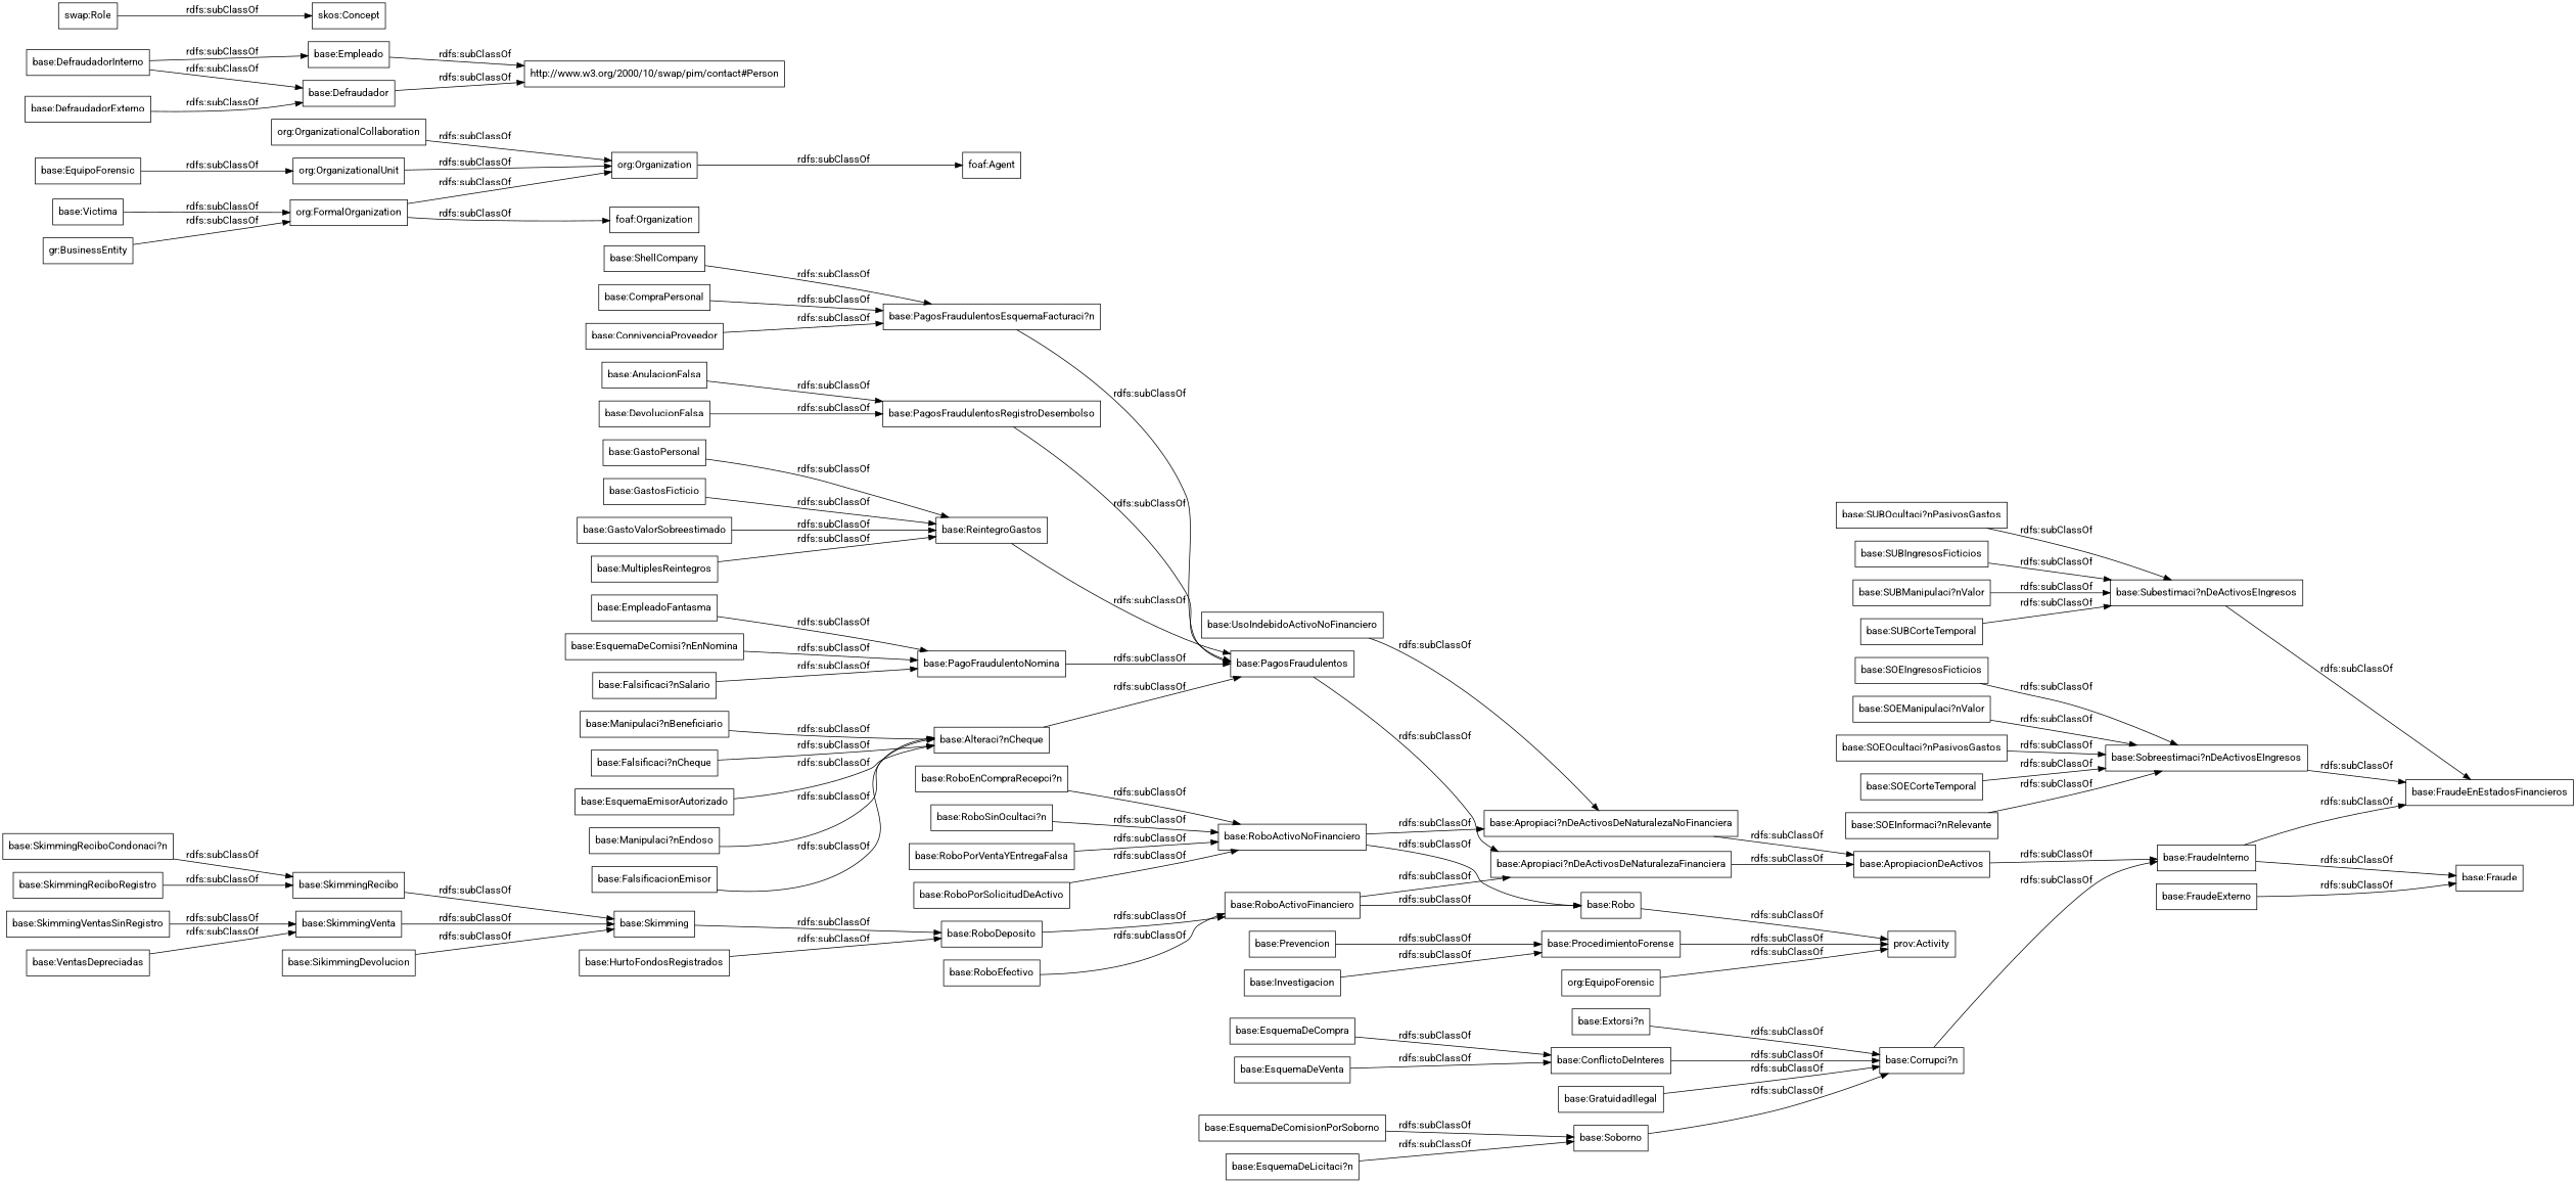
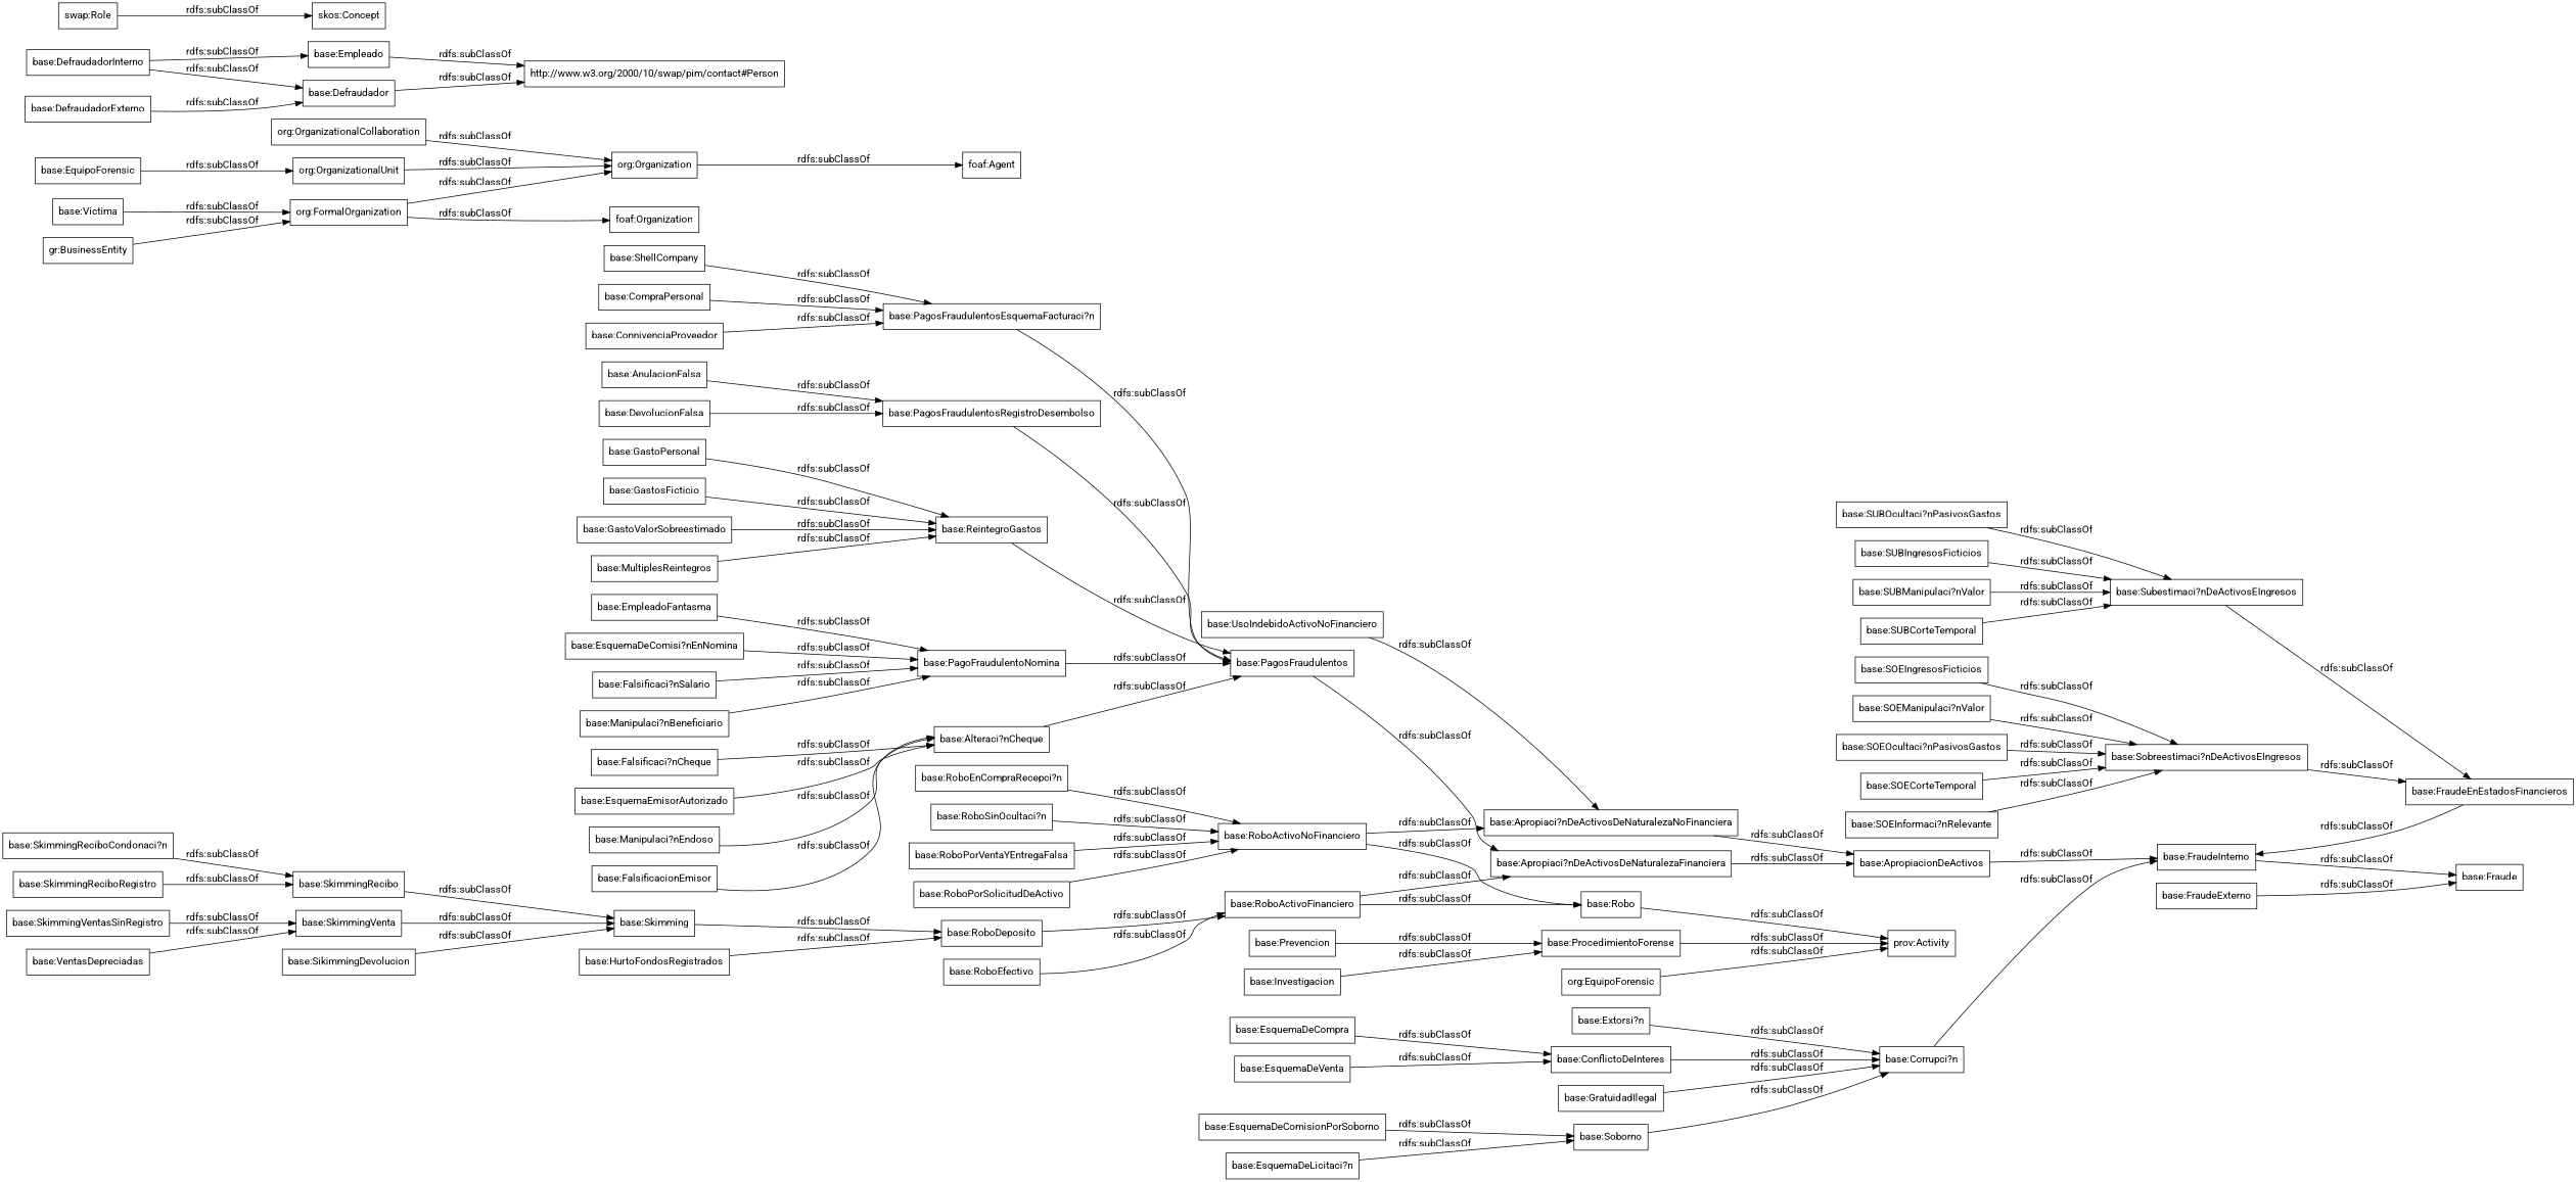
  digraph {
    fontname=Roboto
    rankdir=LR
    node [color=black fontname=Roboto shape=rectangle]
    edge [fontname=Roboto]
    "base:Apropiaci?nDeActivosDeNaturalezaNoFinanciera"
    "base:ApropiacionDeActivos"
    "base:FraudeInterno"
    "base:RoboEfectivo"
    "base:RoboActivoFinanciero"
    "base:Apropiaci?nDeActivosDeNaturalezaFinanciera"
    "base:Robo"
    "base:SkimmingReciboCondonaci?n"
    "base:SkimmingRecibo"
    "base:Skimming"
    "base:Soborno"
    "base:Corrupci?n"
    "base:MultiplesReintegros"
    "base:ReintegroGastos"
    "base:PagosFraudulentos"
    "base:EsquemaDeComisionPorSoborno"
    "base:SUBOcultaci?nPasivosGastos"
    "base:Subestimaci?nDeActivosEIngresos"
    "base:FraudeEnEstadosFinancieros"
    "base:SUBIngresosFicticios"
    "base:GratuidadIlegal"
    "base:GastoPersonal"
    "base:EsquemaDeComisi?nEnNomina"
    "base:PagoFraudulentoNomina"
    "base:SkimmingVentasSinRegistro"
    "base:SkimmingVenta"
    "base:RoboPorSolicitudDeActivo"
    "base:RoboActivoNoFinanciero"
    "base:Victima"
    "org:FormalOrganization"
    "org:Organization"
    "foaf:Organization"
    "base:GastosFicticio"
    "base:VentasDepreciadas"
    "base:EsquemaEmisorAutorizado"
    "base:Alteraci?nCheque"
    "base:ProcedimientoForense"
    "prov:Activity"
    "base:RoboDeposito"
    "base:Fraude"
    "base:GastoValorSobreestimado"
    "base:Prevencion"
    "base:SUBManipulaci?nValor"
    "base:FraudeExterno"
    "base:EsquemaDeCompra"
    "base:ConflictoDeInteres"
    "base:SOEIngresosFicticios"
    "base:Sobreestimaci?nDeActivosEIngresos"
    "org:OrganizationalUnit"
    "foaf:Agent"
    "base:PagosFraudulentosEsquemaFacturaci?n"
    "base:ConnivenciaProveedor"
    "base:DefraudadorInterno"
    "base:Empleado"
    "base:Defraudador"
    "http://www.w3.org/2000/10/swap/pim/contact#Person"
    "base:DevolucionFalsa"
    "base:PagosFraudulentosRegistroDesembolso"
    "base:EquipoForensic"
    "base:SOEManipulaci?nValor"
    "base:SOEOcultaci?nPasivosGastos"
    "base:Manipulaci?nEndoso"
    "base:Falsificaci?nSalario"
    "base:UsoIndebidoActivoNoFinanciero"
    "base:DefraudadorExterno"
    "base:SkimmingReciboRegistro"
    "base:RoboEnCompraRecepci?n"
    "base:HurtoFondosRegistrados"
    "base:EsquemaDeVenta"
    "base:FalsificacionEmisor"
    "base:SUBCorteTemporal"
    "base:SOECorteTemporal"
    "base:AnulacionFalsa"
    "base:ShellCompany"
    "base:SOEInformaci?nRelevante"
    "base:Investigacion"
    "base:Falsificaci?nCheque"
    "base:CompraPersonal"
    "base:Extorsi?n"
    "base:RoboSinOcultaci?n"
    "base:EmpleadoFantasma"
    "base:Manipulaci?nBeneficiario"
    "base:SikimmingDevolucion"
    "base:EsquemaDeLicitaci?n"
    "base:RoboPorVentaYEntregaFalsa"
    "org:OrganizationalCollaboration"
    n87 [label="swap:Role"]
    "skos:Concept"
    n89 [label="org:EquipoForensic"]
    "gr:BusinessEntity"
    "base:Apropiaci?nDeActivosDeNaturalezaNoFinanciera" -> "base:ApropiacionDeActivos" [label="rdfs:subClassOf"]
    "base:ApropiacionDeActivos" -> "base:FraudeInterno" [label="rdfs:subClassOf"]
    "base:FraudeInterno" -> "base:Fraude" [label="rdfs:subClassOf"]
    "base:RoboEfectivo" -> "base:RoboActivoFinanciero" [label="rdfs:subClassOf"]
    "base:RoboActivoFinanciero" -> "base:Apropiaci?nDeActivosDeNaturalezaFinanciera" [label="rdfs:subClassOf"]
    "base:RoboActivoFinanciero" -> "base:Robo" [label="rdfs:subClassOf"]
    "base:Apropiaci?nDeActivosDeNaturalezaFinanciera" -> "base:ApropiacionDeActivos" [label="rdfs:subClassOf"]
    "base:Robo" -> "prov:Activity" [label="rdfs:subClassOf"]
    "base:SkimmingReciboCondonaci?n" -> "base:SkimmingRecibo" [label="rdfs:subClassOf"]
    "base:SkimmingRecibo" -> "base:Skimming" [label="rdfs:subClassOf"]
    "base:Skimming" -> "base:RoboDeposito" [label="rdfs:subClassOf"]
    "base:Soborno" -> "base:Corrupci?n" [label="rdfs:subClassOf"]
    "base:Corrupci?n" -> "base:FraudeInterno" [label="rdfs:subClassOf"]
    "base:MultiplesReintegros" -> "base:ReintegroGastos" [label="rdfs:subClassOf"]
    "base:ReintegroGastos" -> "base:PagosFraudulentos" [label="rdfs:subClassOf"]
    "base:PagosFraudulentos" -> "base:Apropiaci?nDeActivosDeNaturalezaFinanciera" [label="rdfs:subClassOf"]
    "base:EsquemaDeComisionPorSoborno" -> "base:Soborno" [label="rdfs:subClassOf"]
    "base:SUBOcultaci?nPasivosGastos" -> "base:Subestimaci?nDeActivosEIngresos" [label="rdfs:subClassOf"]
    "base:Subestimaci?nDeActivosEIngresos" -> "base:FraudeEnEstadosFinancieros" [label="rdfs:subClassOf"]
-   "base:FraudeInterno" -> "base:FraudeEnEstadosFinancieros" [label="rdfs:subClassOf"]
+   "base:FraudeEnEstadosFinancieros" -> "base:FraudeInterno" [label="rdfs:subClassOf"]
    "base:SUBIngresosFicticios" -> "base:Subestimaci?nDeActivosEIngresos" [label="rdfs:subClassOf"]
    "base:GratuidadIlegal" -> "base:Corrupci?n" [label="rdfs:subClassOf"]
    "base:GastoPersonal" -> "base:ReintegroGastos" [label="rdfs:subClassOf"]
    "base:EsquemaDeComisi?nEnNomina" -> "base:PagoFraudulentoNomina" [label="rdfs:subClassOf"]
    "base:PagoFraudulentoNomina" -> "base:PagosFraudulentos" [label="rdfs:subClassOf"]
    "base:SkimmingVentasSinRegistro" -> "base:SkimmingVenta" [label="rdfs:subClassOf"]
    "base:SkimmingVenta" -> "base:Skimming" [label="rdfs:subClassOf"]
    "base:RoboPorSolicitudDeActivo" -> "base:RoboActivoNoFinanciero" [label="rdfs:subClassOf"]
    "base:RoboActivoNoFinanciero" -> "base:Apropiaci?nDeActivosDeNaturalezaNoFinanciera" [label="rdfs:subClassOf"]
    "base:RoboActivoNoFinanciero" -> "base:Robo" [label="rdfs:subClassOf"]
    "base:Victima" -> "org:FormalOrganization" [label="rdfs:subClassOf"]
    "org:FormalOrganization" -> "org:Organization" [label="rdfs:subClassOf"]
    "org:FormalOrganization" -> "foaf:Organization" [label="rdfs:subClassOf"]
    "org:Organization" -> "foaf:Agent" [label="rdfs:subClassOf"]
    "base:GastosFicticio" -> "base:ReintegroGastos" [label="rdfs:subClassOf"]
    "base:VentasDepreciadas" -> "base:SkimmingVenta" [label="rdfs:subClassOf"]
    "base:EsquemaEmisorAutorizado" -> "base:Alteraci?nCheque" [label="rdfs:subClassOf"]
    "base:Alteraci?nCheque" -> "base:PagosFraudulentos" [label="rdfs:subClassOf"]
    "base:ProcedimientoForense" -> "prov:Activity" [label="rdfs:subClassOf"]
    "base:RoboDeposito" -> "base:RoboActivoFinanciero" [label="rdfs:subClassOf"]
    "base:GastoValorSobreestimado" -> "base:ReintegroGastos" [label="rdfs:subClassOf"]
    "base:Prevencion" -> "base:ProcedimientoForense" [label="rdfs:subClassOf"]
    "base:SUBManipulaci?nValor" -> "base:Subestimaci?nDeActivosEIngresos" [label="rdfs:subClassOf"]
    "base:FraudeExterno" -> "base:Fraude" [label="rdfs:subClassOf"]
    "base:EsquemaDeCompra" -> "base:ConflictoDeInteres" [label="rdfs:subClassOf"]
    "base:ConflictoDeInteres" -> "base:Corrupci?n" [label="rdfs:subClassOf"]
    "base:SOEIngresosFicticios" -> "base:Sobreestimaci?nDeActivosEIngresos" [label="rdfs:subClassOf"]
    "base:Sobreestimaci?nDeActivosEIngresos" -> "base:FraudeEnEstadosFinancieros" [label="rdfs:subClassOf"]
    "org:OrganizationalUnit" -> "org:Organization" [label="rdfs:subClassOf"]
    "base:PagosFraudulentosEsquemaFacturaci?n" -> "base:PagosFraudulentos" [label="rdfs:subClassOf"]
    "base:ConnivenciaProveedor" -> "base:PagosFraudulentosEsquemaFacturaci?n" [label="rdfs:subClassOf"]
    "base:DefraudadorInterno" -> "base:Empleado" [label="rdfs:subClassOf"]
    "base:DefraudadorInterno" -> "base:Defraudador" [label="rdfs:subClassOf"]
    "base:Empleado" -> "http://www.w3.org/2000/10/swap/pim/contact#Person" [label="rdfs:subClassOf"]
    "base:Defraudador" -> "http://www.w3.org/2000/10/swap/pim/contact#Person" [label="rdfs:subClassOf"]
    "base:DevolucionFalsa" -> "base:PagosFraudulentosRegistroDesembolso" [label="rdfs:subClassOf"]
    "base:PagosFraudulentosRegistroDesembolso" -> "base:PagosFraudulentos" [label="rdfs:subClassOf"]
    "base:EquipoForensic" -> "org:OrganizationalUnit" [label="rdfs:subClassOf"]
    "base:SOEManipulaci?nValor" -> "base:Sobreestimaci?nDeActivosEIngresos" [label="rdfs:subClassOf"]
    "base:SOEOcultaci?nPasivosGastos" -> "base:Sobreestimaci?nDeActivosEIngresos" [label="rdfs:subClassOf"]
    "base:Manipulaci?nEndoso" -> "base:Alteraci?nCheque" [label="rdfs:subClassOf"]
    "base:Falsificaci?nSalario" -> "base:PagoFraudulentoNomina" [label="rdfs:subClassOf"]
    "base:UsoIndebidoActivoNoFinanciero" -> "base:Apropiaci?nDeActivosDeNaturalezaNoFinanciera" [label="rdfs:subClassOf"]
    "base:DefraudadorExterno" -> "base:Defraudador" [label="rdfs:subClassOf"]
    "base:SkimmingReciboRegistro" -> "base:SkimmingRecibo" [label="rdfs:subClassOf"]
    "base:RoboEnCompraRecepci?n" -> "base:RoboActivoNoFinanciero" [label="rdfs:subClassOf"]
    "base:HurtoFondosRegistrados" -> "base:RoboDeposito" [label="rdfs:subClassOf"]
    "base:EsquemaDeVenta" -> "base:ConflictoDeInteres" [label="rdfs:subClassOf"]
    "base:FalsificacionEmisor" -> "base:Alteraci?nCheque" [label="rdfs:subClassOf"]
    "base:SUBCorteTemporal" -> "base:Subestimaci?nDeActivosEIngresos" [label="rdfs:subClassOf"]
    "base:SOECorteTemporal" -> "base:Sobreestimaci?nDeActivosEIngresos" [label="rdfs:subClassOf"]
    "base:AnulacionFalsa" -> "base:PagosFraudulentosRegistroDesembolso" [label="rdfs:subClassOf"]
    "base:ShellCompany" -> "base:PagosFraudulentosEsquemaFacturaci?n" [label="rdfs:subClassOf"]
    "base:SOEInformaci?nRelevante" -> "base:Sobreestimaci?nDeActivosEIngresos" [label="rdfs:subClassOf"]
    "base:Investigacion" -> "base:ProcedimientoForense" [label="rdfs:subClassOf"]
    "base:Falsificaci?nCheque" -> "base:Alteraci?nCheque" [label="rdfs:subClassOf"]
    "base:CompraPersonal" -> "base:PagosFraudulentosEsquemaFacturaci?n" [label="rdfs:subClassOf"]
    "base:Extorsi?n" -> "base:Corrupci?n" [label="rdfs:subClassOf"]
    "base:RoboSinOcultaci?n" -> "base:RoboActivoNoFinanciero" [label="rdfs:subClassOf"]
    "base:EmpleadoFantasma" -> "base:PagoFraudulentoNomina" [label="rdfs:subClassOf"]
-   "base:Manipulaci?nBeneficiario" -> "base:Alteraci?nCheque" [label="rdfs:subClassOf"]
+   "base:Manipulaci?nBeneficiario" -> "base:PagoFraudulentoNomina" [label="rdfs:subClassOf"]
    "base:SikimmingDevolucion" -> "base:Skimming" [label="rdfs:subClassOf"]
    "base:EsquemaDeLicitaci?n" -> "base:Soborno" [label="rdfs:subClassOf"]
    "base:RoboPorVentaYEntregaFalsa" -> "base:RoboActivoNoFinanciero" [label="rdfs:subClassOf"]
    "org:OrganizationalCollaboration" -> "org:Organization" [label="rdfs:subClassOf"]
    n87 -> "skos:Concept" [label="rdfs:subClassOf"]
    n89 -> "prov:Activity" [label="rdfs:subClassOf"]
    "gr:BusinessEntity" -> "org:FormalOrganization" [label="rdfs:subClassOf"]
  }
